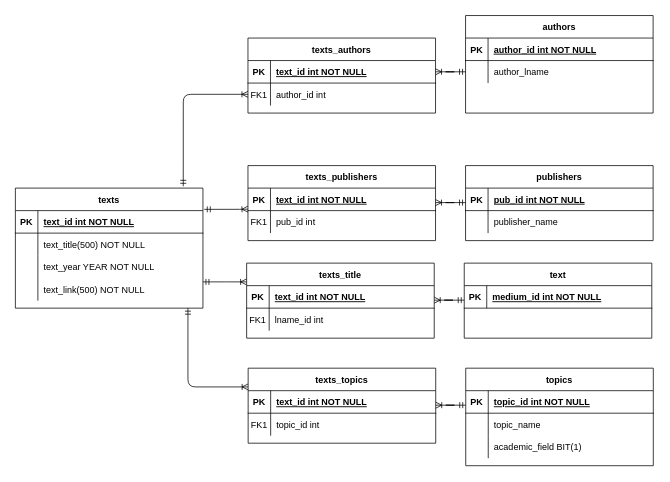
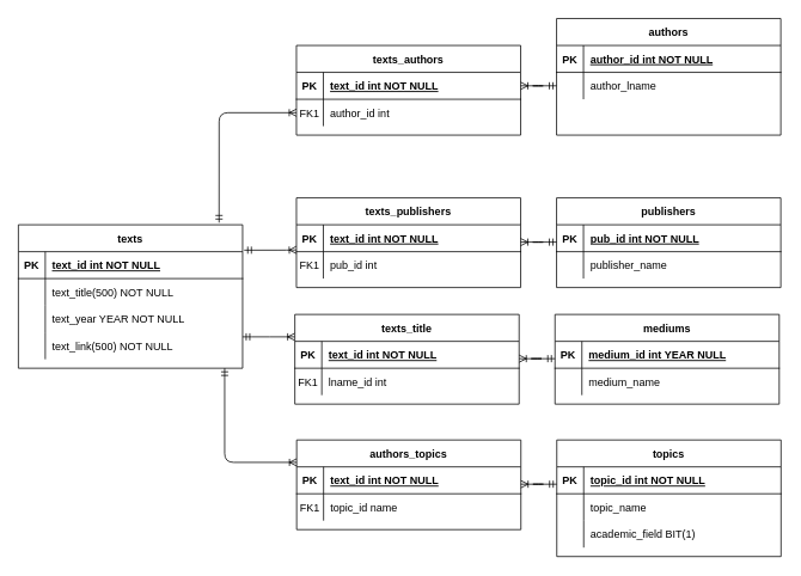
  <mxCell id="0" />
  <mxCell id="1" parent="0" />
  <mxCell id="2" value="" style="edgeStyle=orthogonalEdgeStyle;endArrow=ERoneToMany;startArrow=ERmandOne;endFill=0;startFill=0;exitX=0.895;exitY=-0.015;exitDx=0;exitDy=0;exitPerimeter=0;" parent="1" source="20" target="8" edge="1"><mxGeometry width="100" height="100" relative="1" as="geometry"><mxPoint x="360" y="710" as="sourcePoint" /><mxPoint x="460" y="610" as="targetPoint" /></mxGeometry></mxCell>
  <mxCell id="3" value="" style="edgeStyle=entityRelationEdgeStyle;endArrow=ERmandOne;startArrow=ERoneToMany;endFill=0;startFill=0;" parent="1" source="5" target="15" edge="1"><mxGeometry width="100" height="100" relative="1" as="geometry"><mxPoint x="420" y="170" as="sourcePoint" /><mxPoint x="480" y="195" as="targetPoint" /></mxGeometry></mxCell>
  <mxCell id="4" value="texts_authors" style="shape=table;startSize=30;container=1;collapsible=1;childLayout=tableLayout;fixedRows=1;rowLines=0;fontStyle=1;align=center;resizeLast=1;" parent="1" vertex="1"><mxGeometry x="330" y="50" width="250" height="100" as="geometry" /></mxCell>
  <mxCell id="5" value="" style="shape=partialRectangle;collapsible=0;dropTarget=0;pointerEvents=0;fillColor=none;points=[[0,0.5],[1,0.5]];portConstraint=eastwest;top=0;left=0;right=0;bottom=1;" parent="4" vertex="1"><mxGeometry y="30" width="250" height="30" as="geometry" /></mxCell>
  <mxCell id="6" value="PK" style="shape=partialRectangle;overflow=hidden;connectable=0;fillColor=none;top=0;left=0;bottom=0;right=0;fontStyle=1;" parent="5" vertex="1"><mxGeometry width="30" height="30" as="geometry" /></mxCell>
  <mxCell id="7" value="text_id int NOT NULL " style="shape=partialRectangle;overflow=hidden;connectable=0;fillColor=none;top=0;left=0;bottom=0;right=0;align=left;spacingLeft=6;fontStyle=5;" parent="5" vertex="1"><mxGeometry x="30" width="220" height="30" as="geometry" /></mxCell>
  <mxCell id="8" value="" style="shape=partialRectangle;collapsible=0;dropTarget=0;pointerEvents=0;fillColor=none;points=[[0,0.5],[1,0.5]];portConstraint=eastwest;top=0;left=0;right=0;bottom=0;" parent="4" vertex="1"><mxGeometry y="60" width="250" height="30" as="geometry" /></mxCell>
  <mxCell id="9" value="FK1" style="shape=partialRectangle;overflow=hidden;connectable=0;fillColor=none;top=0;left=0;bottom=0;right=0;" parent="8" vertex="1"><mxGeometry width="30" height="30" as="geometry" /></mxCell>
  <mxCell id="10" value="author_id int" style="shape=partialRectangle;overflow=hidden;connectable=0;fillColor=none;top=0;left=0;bottom=0;right=0;align=left;spacingLeft=6;" parent="8" vertex="1"><mxGeometry x="30" width="220" height="30" as="geometry" /></mxCell>
  <mxCell id="11" value="authors" style="shape=table;startSize=30;container=1;collapsible=1;childLayout=tableLayout;fixedRows=1;rowLines=0;fontStyle=1;align=center;resizeLast=1;" parent="1" vertex="1"><mxGeometry x="620" y="20" width="250" height="130" as="geometry" /></mxCell>
  <mxCell id="12" value="" style="shape=partialRectangle;collapsible=0;dropTarget=0;pointerEvents=0;fillColor=none;points=[[0,0.5],[1,0.5]];portConstraint=eastwest;top=0;left=0;right=0;bottom=1;" parent="11" vertex="1"><mxGeometry y="30" width="250" height="30" as="geometry" /></mxCell>
  <mxCell id="13" value="PK" style="shape=partialRectangle;overflow=hidden;connectable=0;fillColor=none;top=0;left=0;bottom=0;right=0;fontStyle=1;" parent="12" vertex="1"><mxGeometry width="30" height="30" as="geometry" /></mxCell>
  <mxCell id="14" value="author_id int NOT NULL " style="shape=partialRectangle;overflow=hidden;connectable=0;fillColor=none;top=0;left=0;bottom=0;right=0;align=left;spacingLeft=6;fontStyle=5;" parent="12" vertex="1"><mxGeometry x="30" width="220" height="30" as="geometry" /></mxCell>
  <mxCell id="15" value="" style="shape=partialRectangle;collapsible=0;dropTarget=0;pointerEvents=0;fillColor=none;points=[[0,0.5],[1,0.5]];portConstraint=eastwest;top=0;left=0;right=0;bottom=0;" parent="11" vertex="1"><mxGeometry y="60" width="250" height="30" as="geometry" /></mxCell>
  <mxCell id="16" value="" style="shape=partialRectangle;overflow=hidden;connectable=0;fillColor=none;top=0;left=0;bottom=0;right=0;" parent="15" vertex="1"><mxGeometry width="30" height="30" as="geometry" /></mxCell>
  <mxCell id="17" value="author_lname" style="shape=partialRectangle;overflow=hidden;connectable=0;fillColor=none;top=0;left=0;bottom=0;right=0;align=left;spacingLeft=6;" parent="15" vertex="1"><mxGeometry x="30" width="220" height="30" as="geometry" /></mxCell>
  <mxCell id="18" value="" style="shape=partialRectangle;collapsible=0;dropTarget=0;pointerEvents=0;fillColor=none;points=[[0,0.5],[1,0.5]];portConstraint=eastwest;top=0;left=0;right=0;bottom=0;" parent="11" vertex="1"><mxGeometry y="90" width="250" height="30" as="geometry" /></mxCell>
  <mxCell id="19" value="" style="shape=partialRectangle;overflow=hidden;connectable=0;fillColor=none;top=0;left=0;bottom=0;right=0;" parent="18" vertex="1"><mxGeometry width="30" height="30" as="geometry" /></mxCell>
  <mxCell id="20" value="texts" style="shape=table;startSize=30;container=1;collapsible=1;childLayout=tableLayout;fixedRows=1;rowLines=0;fontStyle=1;align=center;resizeLast=1;" parent="1" vertex="1"><mxGeometry y="250" width="250" height="160" as="geometry" x="20" /></mxCell>
  <mxCell id="21" value="" style="shape=partialRectangle;collapsible=0;dropTarget=0;pointerEvents=0;fillColor=none;points=[[0,0.5],[1,0.5]];portConstraint=eastwest;top=0;left=0;right=0;bottom=1;" parent="20" vertex="1"><mxGeometry y="30" width="250" height="30" as="geometry" /></mxCell>
  <mxCell id="22" value="PK" style="shape=partialRectangle;overflow=hidden;connectable=0;fillColor=none;top=0;left=0;bottom=0;right=0;fontStyle=1;" parent="21" vertex="1"><mxGeometry width="30" height="30" as="geometry" /></mxCell>
  <mxCell id="23" value="text_id int NOT NULL " style="shape=partialRectangle;overflow=hidden;connectable=0;fillColor=none;top=0;left=0;bottom=0;right=0;align=left;spacingLeft=6;fontStyle=5;" parent="21" vertex="1"><mxGeometry x="30" width="220" height="30" as="geometry" /></mxCell>
  <mxCell id="24" value="" style="shape=partialRectangle;collapsible=0;dropTarget=0;pointerEvents=0;fillColor=none;points=[[0,0.5],[1,0.5]];portConstraint=eastwest;top=0;left=0;right=0;bottom=0;" parent="20" vertex="1"><mxGeometry y="60" width="250" height="30" as="geometry" /></mxCell>
  <mxCell id="25" value="" style="shape=partialRectangle;overflow=hidden;connectable=0;fillColor=none;top=0;left=0;bottom=0;right=0;" parent="24" vertex="1"><mxGeometry width="30" height="30" as="geometry" /></mxCell>
  <mxCell id="26" value="text_title(500) NOT NULL" style="shape=partialRectangle;overflow=hidden;connectable=0;fillColor=none;top=0;left=0;bottom=0;right=0;align=left;spacingLeft=6;" parent="24" vertex="1"><mxGeometry x="30" width="220" height="30" as="geometry" /></mxCell>
  <mxCell id="27" value="" style="shape=partialRectangle;collapsible=0;dropTarget=0;pointerEvents=0;fillColor=none;points=[[0,0.5],[1,0.5]];portConstraint=eastwest;top=0;left=0;right=0;bottom=0;" vertex="1" parent="20"><mxGeometry y="90" width="250" height="30" as="geometry" /></mxCell>
  <mxCell id="28" value="" style="shape=partialRectangle;overflow=hidden;connectable=0;fillColor=none;top=0;left=0;bottom=0;right=0;" vertex="1" parent="27"><mxGeometry width="30" height="30" as="geometry" /></mxCell>
  <mxCell id="29" value="text_year YEAR NOT NULL" style="shape=partialRectangle;overflow=hidden;connectable=0;fillColor=none;top=0;left=0;bottom=0;right=0;align=left;spacingLeft=6;" vertex="1" parent="27"><mxGeometry x="30" width="220" height="30" as="geometry" /></mxCell>
  <mxCell id="30" value="" style="shape=partialRectangle;collapsible=0;dropTarget=0;pointerEvents=0;fillColor=none;points=[[0,0.5],[1,0.5]];portConstraint=eastwest;top=0;left=0;right=0;bottom=0;" vertex="1" parent="20"><mxGeometry y="120" width="250" height="30" as="geometry" /></mxCell>
  <mxCell id="31" value="" style="shape=partialRectangle;overflow=hidden;connectable=0;fillColor=none;top=0;left=0;bottom=0;right=0;" vertex="1" parent="30"><mxGeometry width="30" height="30" as="geometry" /></mxCell>
  <mxCell id="32" value="text_link(500) NOT NULL" style="shape=partialRectangle;overflow=hidden;connectable=0;fillColor=none;top=0;left=0;bottom=0;right=0;align=left;spacingLeft=6;" vertex="1" parent="30"><mxGeometry x="30" width="220" height="30" as="geometry" /></mxCell>
  <mxCell id="33" value="texts_publishers" style="shape=table;startSize=30;container=1;collapsible=1;childLayout=tableLayout;fixedRows=1;rowLines=0;fontStyle=1;align=center;resizeLast=1;" vertex="1" parent="1"><mxGeometry x="330" y="220" width="250" height="100" as="geometry" /></mxCell>
  <mxCell id="34" value="" style="shape=partialRectangle;collapsible=0;dropTarget=0;pointerEvents=0;fillColor=none;points=[[0,0.5],[1,0.5]];portConstraint=eastwest;top=0;left=0;right=0;bottom=1;" vertex="1" parent="33"><mxGeometry y="30" width="250" height="30" as="geometry" /></mxCell>
  <mxCell id="35" value="PK" style="shape=partialRectangle;overflow=hidden;connectable=0;fillColor=none;top=0;left=0;bottom=0;right=0;fontStyle=1;" vertex="1" parent="34"><mxGeometry width="30" height="30" as="geometry" /></mxCell>
  <mxCell id="36" value="text_id int NOT NULL " style="shape=partialRectangle;overflow=hidden;connectable=0;fillColor=none;top=0;left=0;bottom=0;right=0;align=left;spacingLeft=6;fontStyle=5;" vertex="1" parent="34"><mxGeometry x="30" width="220" height="30" as="geometry" /></mxCell>
  <mxCell id="37" value="" style="shape=partialRectangle;collapsible=0;dropTarget=0;pointerEvents=0;fillColor=none;points=[[0,0.5],[1,0.5]];portConstraint=eastwest;top=0;left=0;right=0;bottom=0;" vertex="1" parent="33"><mxGeometry y="60" width="250" height="30" as="geometry" /></mxCell>
  <mxCell id="38" value="FK1" style="shape=partialRectangle;overflow=hidden;connectable=0;fillColor=none;top=0;left=0;bottom=0;right=0;" vertex="1" parent="37"><mxGeometry width="30" height="30" as="geometry" /></mxCell>
  <mxCell id="39" value="pub_id int" style="shape=partialRectangle;overflow=hidden;connectable=0;fillColor=none;top=0;left=0;bottom=0;right=0;align=left;spacingLeft=6;" vertex="1" parent="37"><mxGeometry x="30" width="220" height="30" as="geometry" /></mxCell>
  <mxCell id="40" value="" style="edgeStyle=entityRelationEdgeStyle;endArrow=ERmandOne;startArrow=ERoneToMany;endFill=0;startFill=0;" edge="1" parent="1"><mxGeometry width="100" height="100" relative="1" as="geometry"><mxPoint x="580" y="269.33" as="sourcePoint" /><mxPoint x="620" y="269.33" as="targetPoint" /></mxGeometry></mxCell>
  <mxCell id="41" value="" style="edgeStyle=orthogonalEdgeStyle;endArrow=ERoneToMany;startArrow=ERmandOne;endFill=0;startFill=0;exitX=1.007;exitY=-0.056;exitDx=0;exitDy=0;exitPerimeter=0;" edge="1" parent="1" source="21"><mxGeometry width="100" height="100" relative="1" as="geometry"><mxPoint x="280" y="305" as="sourcePoint" /><mxPoint x="330" y="278" as="targetPoint" /><Array as="points"><mxPoint x="320" y="278" /><mxPoint x="320" y="278" /></Array></mxGeometry></mxCell>
  <mxCell id="42" value="publishers" style="shape=table;startSize=30;container=1;collapsible=1;childLayout=tableLayout;fixedRows=1;rowLines=0;fontStyle=1;align=center;resizeLast=1;" vertex="1" parent="1"><mxGeometry x="620" y="220" width="250" height="100" as="geometry" /></mxCell>
  <mxCell id="43" value="" style="shape=partialRectangle;collapsible=0;dropTarget=0;pointerEvents=0;fillColor=none;points=[[0,0.5],[1,0.5]];portConstraint=eastwest;top=0;left=0;right=0;bottom=1;" vertex="1" parent="42"><mxGeometry y="30" width="250" height="30" as="geometry" /></mxCell>
  <mxCell id="44" value="PK" style="shape=partialRectangle;overflow=hidden;connectable=0;fillColor=none;top=0;left=0;bottom=0;right=0;fontStyle=1;" vertex="1" parent="43"><mxGeometry width="30" height="30" as="geometry" /></mxCell>
  <mxCell id="45" value="pub_id int NOT NULL " style="shape=partialRectangle;overflow=hidden;connectable=0;fillColor=none;top=0;left=0;bottom=0;right=0;align=left;spacingLeft=6;fontStyle=5;" vertex="1" parent="43"><mxGeometry x="30" width="220" height="30" as="geometry" /></mxCell>
  <mxCell id="46" value="" style="shape=partialRectangle;collapsible=0;dropTarget=0;pointerEvents=0;fillColor=none;points=[[0,0.5],[1,0.5]];portConstraint=eastwest;top=0;left=0;right=0;bottom=0;" vertex="1" parent="42"><mxGeometry y="60" width="250" height="30" as="geometry" /></mxCell>
  <mxCell id="47" value="" style="shape=partialRectangle;overflow=hidden;connectable=0;fillColor=none;top=0;left=0;bottom=0;right=0;" vertex="1" parent="46"><mxGeometry width="30" height="30" as="geometry" /></mxCell>
  <mxCell id="48" value="publisher_name" style="shape=partialRectangle;overflow=hidden;connectable=0;fillColor=none;top=0;left=0;bottom=0;right=0;align=left;spacingLeft=6;" vertex="1" parent="46"><mxGeometry x="30" width="220" height="30" as="geometry" /></mxCell>
  <mxCell id="49" value="" style="edgeStyle=entityRelationEdgeStyle;endArrow=ERmandOne;startArrow=ERoneToMany;endFill=0;startFill=0;" edge="1" parent="1"><mxGeometry width="100" height="100" relative="1" as="geometry"><mxPoint x="578.25" y="399.33" as="sourcePoint" /><mxPoint x="618.25" y="399.33" as="targetPoint" /></mxGeometry></mxCell>
  <mxCell id="50" value="" style="edgeStyle=orthogonalEdgeStyle;endArrow=ERoneToMany;startArrow=ERmandOne;endFill=0;startFill=0;entryX=0;entryY=0.25;entryDx=0;entryDy=0;" edge="1" parent="1" target="51"><mxGeometry width="100" height="100" relative="1" as="geometry"><mxPoint x="270" y="375" as="sourcePoint" /><mxPoint x="328.25" y="408" as="targetPoint" /><Array as="points"><mxPoint x="290" y="375" /><mxPoint x="290" y="375" /></Array></mxGeometry></mxCell>
  <mxCell id="51" value="texts_title" style="shape=table;startSize=30;container=1;collapsible=1;childLayout=tableLayout;fixedRows=1;rowLines=0;fontStyle=1;align=center;resizeLast=1;" vertex="1" parent="1"><mxGeometry x="328.25" y="350" width="250" height="100" as="geometry" /></mxCell>
  <mxCell id="52" value="" style="shape=partialRectangle;collapsible=0;dropTarget=0;pointerEvents=0;fillColor=none;points=[[0,0.5],[1,0.5]];portConstraint=eastwest;top=0;left=0;right=0;bottom=1;" vertex="1" parent="51"><mxGeometry y="30" width="250" height="30" as="geometry" /></mxCell>
  <mxCell id="53" value="PK" style="shape=partialRectangle;overflow=hidden;connectable=0;fillColor=none;top=0;left=0;bottom=0;right=0;fontStyle=1;" vertex="1" parent="52"><mxGeometry width="30" height="30" as="geometry" /></mxCell>
  <mxCell id="54" value="text_id int NOT NULL " style="shape=partialRectangle;overflow=hidden;connectable=0;fillColor=none;top=0;left=0;bottom=0;right=0;align=left;spacingLeft=6;fontStyle=5;" vertex="1" parent="52"><mxGeometry x="30" width="220" height="30" as="geometry" /></mxCell>
  <mxCell id="55" value="" style="shape=partialRectangle;collapsible=0;dropTarget=0;pointerEvents=0;fillColor=none;points=[[0,0.5],[1,0.5]];portConstraint=eastwest;top=0;left=0;right=0;bottom=0;" vertex="1" parent="51"><mxGeometry y="60" width="250" height="30" as="geometry" /></mxCell>
  <mxCell id="56" value="FK1" style="shape=partialRectangle;overflow=hidden;connectable=0;fillColor=none;top=0;left=0;bottom=0;right=0;" vertex="1" parent="55"><mxGeometry width="30" height="30" as="geometry" /></mxCell>
  <mxCell id="57" value="lname_id int" style="shape=partialRectangle;overflow=hidden;connectable=0;fillColor=none;top=0;left=0;bottom=0;right=0;align=left;spacingLeft=6;" vertex="1" parent="55"><mxGeometry x="30" width="220" height="30" as="geometry" /></mxCell>
- <mxCell id="58" value="text" style="shape=table;startSize=30;container=1;collapsible=1;childLayout=tableLayout;fixedRows=1;rowLines=0;fontStyle=1;align=center;resizeLast=1;" vertex="1" parent="1"><mxGeometry x="618.25" y="350" width="250" height="100" as="geometry" /></mxCell>
+ <mxCell id="58" value="mediums" style="shape=table;startSize=30;container=1;collapsible=1;childLayout=tableLayout;fixedRows=1;rowLines=0;fontStyle=1;align=center;resizeLast=1;" vertex="1" parent="1"><mxGeometry x="618.25" y="350" width="250" height="100" as="geometry" /></mxCell>
  <mxCell id="59" value="" style="shape=partialRectangle;collapsible=0;dropTarget=0;pointerEvents=0;fillColor=none;points=[[0,0.5],[1,0.5]];portConstraint=eastwest;top=0;left=0;right=0;bottom=1;" vertex="1" parent="58"><mxGeometry y="30" width="250" height="30" as="geometry" /></mxCell>
  <mxCell id="60" value="PK" style="shape=partialRectangle;overflow=hidden;connectable=0;fillColor=none;top=0;left=0;bottom=0;right=0;fontStyle=1;" vertex="1" parent="59"><mxGeometry width="30" height="30" as="geometry" /></mxCell>
- <mxCell id="61" value="medium_id int NOT NULL " style="shape=partialRectangle;overflow=hidden;connectable=0;fillColor=none;top=0;left=0;bottom=0;right=0;align=left;spacingLeft=6;fontStyle=5;" vertex="1" parent="59"><mxGeometry x="30" width="220" height="30" as="geometry" /></mxCell>
+ <mxCell id="61" value="medium_id int YEAR NULL " style="shape=partialRectangle;overflow=hidden;connectable=0;fillColor=none;top=0;left=0;bottom=0;right=0;align=left;spacingLeft=6;fontStyle=5;" vertex="1" parent="59"><mxGeometry x="30" width="220" height="30" as="geometry" /></mxCell>
  <mxCell id="62" value="" style="shape=partialRectangle;collapsible=0;dropTarget=0;pointerEvents=0;fillColor=none;points=[[0,0.5],[1,0.5]];portConstraint=eastwest;top=0;left=0;right=0;bottom=0;" vertex="1" parent="58"><mxGeometry y="60" width="250" height="30" as="geometry" /></mxCell>
  <mxCell id="63" value="" style="shape=partialRectangle;overflow=hidden;connectable=0;fillColor=none;top=0;left=0;bottom=0;right=0;" vertex="1" parent="62"><mxGeometry width="30" height="30" as="geometry" /></mxCell>
+ <mxCell id="64" value="medium_name" style="shape=partialRectangle;overflow=hidden;connectable=0;fillColor=none;top=0;left=0;bottom=0;right=0;align=left;spacingLeft=6;" vertex="1" parent="62"><mxGeometry x="30" width="220" height="30" as="geometry" /></mxCell>
  <mxCell id="65" value="" style="edgeStyle=entityRelationEdgeStyle;endArrow=ERmandOne;startArrow=ERoneToMany;endFill=0;startFill=0;" edge="1" parent="1"><mxGeometry width="100" height="100" relative="1" as="geometry"><mxPoint x="580.25" y="539.33" as="sourcePoint" /><mxPoint x="620.25" y="539.33" as="targetPoint" /></mxGeometry></mxCell>
  <mxCell id="66" value="" style="edgeStyle=orthogonalEdgeStyle;endArrow=ERoneToMany;startArrow=ERmandOne;endFill=0;startFill=0;entryX=0;entryY=0.25;entryDx=0;entryDy=0;" edge="1" parent="1" target="67"><mxGeometry width="100" height="100" relative="1" as="geometry"><mxPoint x="250" y="410" as="sourcePoint" /><mxPoint x="330.25" y="548" as="targetPoint" /><Array as="points"><mxPoint x="250" y="515" /></Array></mxGeometry></mxCell>
- <mxCell id="67" value="texts_topics" style="shape=table;startSize=30;container=1;collapsible=1;childLayout=tableLayout;fixedRows=1;rowLines=0;fontStyle=1;align=center;resizeLast=1;" vertex="1" parent="1"><mxGeometry x="330.25" y="490" width="250" height="100" as="geometry" /></mxCell>
+ <mxCell id="67" value="authors_topics" style="shape=table;startSize=30;container=1;collapsible=1;childLayout=tableLayout;fixedRows=1;rowLines=0;fontStyle=1;align=center;resizeLast=1;" vertex="1" parent="1"><mxGeometry x="330.25" y="490" width="250" height="100" as="geometry" /></mxCell>
  <mxCell id="68" value="" style="shape=partialRectangle;collapsible=0;dropTarget=0;pointerEvents=0;fillColor=none;points=[[0,0.5],[1,0.5]];portConstraint=eastwest;top=0;left=0;right=0;bottom=1;" vertex="1" parent="67"><mxGeometry y="30" width="250" height="30" as="geometry" /></mxCell>
  <mxCell id="69" value="PK" style="shape=partialRectangle;overflow=hidden;connectable=0;fillColor=none;top=0;left=0;bottom=0;right=0;fontStyle=1;" vertex="1" parent="68"><mxGeometry width="30" height="30" as="geometry" /></mxCell>
  <mxCell id="70" value="text_id int NOT NULL " style="shape=partialRectangle;overflow=hidden;connectable=0;fillColor=none;top=0;left=0;bottom=0;right=0;align=left;spacingLeft=6;fontStyle=5;" vertex="1" parent="68"><mxGeometry x="30" width="220" height="30" as="geometry" /></mxCell>
  <mxCell id="71" value="" style="shape=partialRectangle;collapsible=0;dropTarget=0;pointerEvents=0;fillColor=none;points=[[0,0.5],[1,0.5]];portConstraint=eastwest;top=0;left=0;right=0;bottom=0;" vertex="1" parent="67"><mxGeometry y="60" width="250" height="30" as="geometry" /></mxCell>
  <mxCell id="72" value="FK1" style="shape=partialRectangle;overflow=hidden;connectable=0;fillColor=none;top=0;left=0;bottom=0;right=0;" vertex="1" parent="71"><mxGeometry width="30" height="30" as="geometry" /></mxCell>
- <mxCell id="73" value="topic_id int" style="shape=partialRectangle;overflow=hidden;connectable=0;fillColor=none;top=0;left=0;bottom=0;right=0;align=left;spacingLeft=6;" vertex="1" parent="71"><mxGeometry x="30" width="220" height="30" as="geometry" /></mxCell>
+ <mxCell id="73" value="topic_id name" style="shape=partialRectangle;overflow=hidden;connectable=0;fillColor=none;top=0;left=0;bottom=0;right=0;align=left;spacingLeft=6;" vertex="1" parent="71"><mxGeometry x="30" width="220" height="30" as="geometry" /></mxCell>
  <mxCell id="74" value="topics" style="shape=table;startSize=30;container=1;collapsible=1;childLayout=tableLayout;fixedRows=1;rowLines=0;fontStyle=1;align=center;resizeLast=1;" vertex="1" parent="1"><mxGeometry x="620.25" y="490" width="250" height="130" as="geometry" /></mxCell>
  <mxCell id="75" value="" style="shape=partialRectangle;collapsible=0;dropTarget=0;pointerEvents=0;fillColor=none;points=[[0,0.5],[1,0.5]];portConstraint=eastwest;top=0;left=0;right=0;bottom=1;" vertex="1" parent="74"><mxGeometry y="30" width="250" height="30" as="geometry" /></mxCell>
  <mxCell id="76" value="PK" style="shape=partialRectangle;overflow=hidden;connectable=0;fillColor=none;top=0;left=0;bottom=0;right=0;fontStyle=1;" vertex="1" parent="75"><mxGeometry width="30" height="30" as="geometry" /></mxCell>
  <mxCell id="77" value="topic_id int NOT NULL " style="shape=partialRectangle;overflow=hidden;connectable=0;fillColor=none;top=0;left=0;bottom=0;right=0;align=left;spacingLeft=6;fontStyle=5;" vertex="1" parent="75"><mxGeometry x="30" width="220" height="30" as="geometry" /></mxCell>
  <mxCell id="78" value="" style="shape=partialRectangle;collapsible=0;dropTarget=0;pointerEvents=0;fillColor=none;points=[[0,0.5],[1,0.5]];portConstraint=eastwest;top=0;left=0;right=0;bottom=0;" vertex="1" parent="74"><mxGeometry y="60" width="250" height="30" as="geometry" /></mxCell>
  <mxCell id="79" value="" style="shape=partialRectangle;overflow=hidden;connectable=0;fillColor=none;top=0;left=0;bottom=0;right=0;" vertex="1" parent="78"><mxGeometry width="30" height="30" as="geometry" /></mxCell>
  <mxCell id="80" value="topic_name" style="shape=partialRectangle;overflow=hidden;connectable=0;fillColor=none;top=0;left=0;bottom=0;right=0;align=left;spacingLeft=6;" vertex="1" parent="78"><mxGeometry x="30" width="220" height="30" as="geometry" /></mxCell>
  <mxCell id="81" value="" style="shape=partialRectangle;collapsible=0;dropTarget=0;pointerEvents=0;fillColor=none;points=[[0,0.5],[1,0.5]];portConstraint=eastwest;top=0;left=0;right=0;bottom=0;" vertex="1" parent="74"><mxGeometry y="90" width="250" height="30" as="geometry" /></mxCell>
  <mxCell id="82" value="" style="shape=partialRectangle;overflow=hidden;connectable=0;fillColor=none;top=0;left=0;bottom=0;right=0;" vertex="1" parent="81"><mxGeometry width="30" height="30" as="geometry" /></mxCell>
  <mxCell id="83" value="academic_field BIT(1)" style="shape=partialRectangle;overflow=hidden;connectable=0;fillColor=none;top=0;left=0;bottom=0;right=0;align=left;spacingLeft=6;" vertex="1" parent="81"><mxGeometry x="30" width="220" height="30" as="geometry" /></mxCell>
